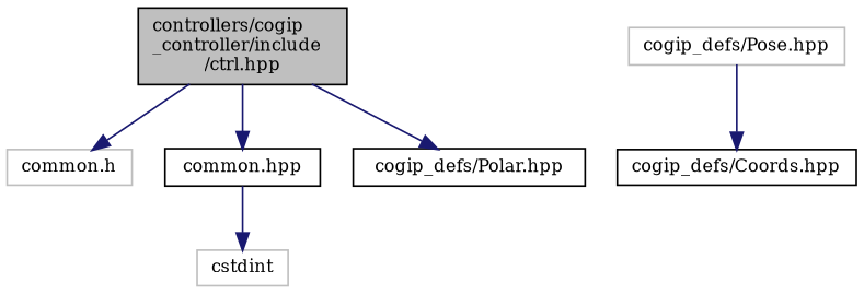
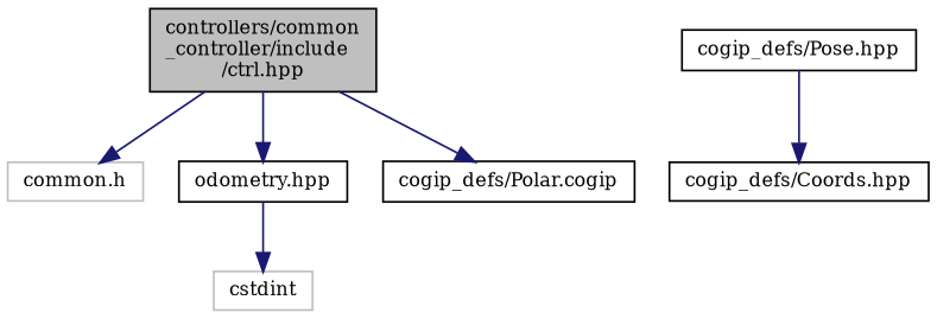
  digraph {
    fontname="DejaVu Serif"
    node [color=black fontname="DejaVu Serif" fontsize=10 shape=record]
    edge [color=midnightblue fontname="DejaVu Serif" fontsize=10 labelfontname=Helvetica labelfontsize=10 style=solid]
-   n1 [fillcolor=grey75 fontcolor=black height=0.2 label="controllers/cogip\l_controller/include\l/ctrl.hpp" style=filled width=0.4]
+   n1 [fillcolor=grey75 fontcolor=black height=0.2 label="controllers/common\l_controller/include\l/ctrl.hpp" style=filled width=0.4]
    n2 [color=grey75 height=0.2 label="common.h" width=0.4]
-   n3 [height=0.2 label="common.hpp" width=0.4]
-   n4 [height=0.2 label="cogip_defs/Polar.hpp" width=0.4]
+   n3 [height=0.2 label="odometry.hpp" width=0.4]
+   n4 [height=0.2 label="cogip_defs/Polar.cogip" width=0.4]
    n5 [color=grey75 height=0.2 label=cstdint width=0.4]
-   n6 [color=grey75 height=0.2 label="cogip_defs/Pose.hpp" width=0.4]
+   n6 [height=0.2 label="cogip_defs/Pose.hpp" width=0.4]
    n7 [height=0.2 label="cogip_defs/Coords.hpp" width=0.4]
    n1 -> n2
    n1 -> n3
    n1 -> n4
    n3 -> n5
    n6 -> n7
  }
